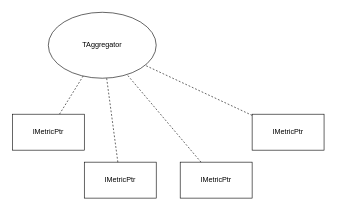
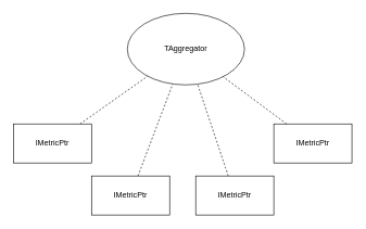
  <mxCell id="0" />
  <mxCell id="1" parent="0" />
- <mxCell id="2" value="TAggregator" style="ellipse;whiteSpace=wrap;html=1;" vertex="1" parent="1"><mxGeometry x="80" y="20" width="180" height="110" as="geometry" /></mxCell>
+ <mxCell id="2" value="TAggregator" style="ellipse;whiteSpace=wrap;html=1;" vertex="1" parent="1"><mxGeometry x="195" y="20" width="180" height="110" as="geometry" /></mxCell>
  <mxCell id="3" value="" style="endArrow=none;dashed=1;html=1;rounded=0;" edge="1" parent="1" source="4" target="2"><mxGeometry width="50" height="50" relative="1" as="geometry"><mxPoint x="140" y="190" as="sourcePoint" /><mxPoint x="140" y="140" as="targetPoint" /></mxGeometry></mxCell>
  <mxCell id="4" value="IMetricPtr" style="rounded=0;whiteSpace=wrap;html=1;" vertex="1" parent="1"><mxGeometry x="20" y="190" width="120" height="60" as="geometry" /></mxCell>
  <mxCell id="5" value="IMetricPtr" style="rounded=0;whiteSpace=wrap;html=1;" vertex="1" parent="1"><mxGeometry x="140" y="270" width="120" height="60" as="geometry" /></mxCell>
  <mxCell id="6" value="IMetricPtr" style="rounded=0;whiteSpace=wrap;html=1;" vertex="1" parent="1"><mxGeometry x="300" y="270" width="120" height="60" as="geometry" /></mxCell>
  <mxCell id="7" value="IMetricPtr" style="rounded=0;whiteSpace=wrap;html=1;" vertex="1" parent="1"><mxGeometry x="420" y="190" width="120" height="60" as="geometry" /></mxCell>
  <mxCell id="8" value="" style="endArrow=none;dashed=1;html=1;rounded=0;" edge="1" parent="1" source="5" target="2"><mxGeometry width="50" height="50" relative="1" as="geometry"><mxPoint x="132" y="200" as="sourcePoint" /><mxPoint x="236" y="127" as="targetPoint" /></mxGeometry></mxCell>
  <mxCell id="9" value="" style="endArrow=none;dashed=1;html=1;rounded=0;" edge="1" parent="1" source="6" target="2"><mxGeometry width="50" height="50" relative="1" as="geometry"><mxPoint x="142" y="210" as="sourcePoint" /><mxPoint x="246" y="137" as="targetPoint" /></mxGeometry></mxCell>
  <mxCell id="10" value="" style="endArrow=none;dashed=1;html=1;rounded=0;" edge="1" parent="1" source="7" target="2"><mxGeometry width="50" height="50" relative="1" as="geometry"><mxPoint x="152" y="220" as="sourcePoint" /><mxPoint x="256" y="147" as="targetPoint" /></mxGeometry></mxCell>
